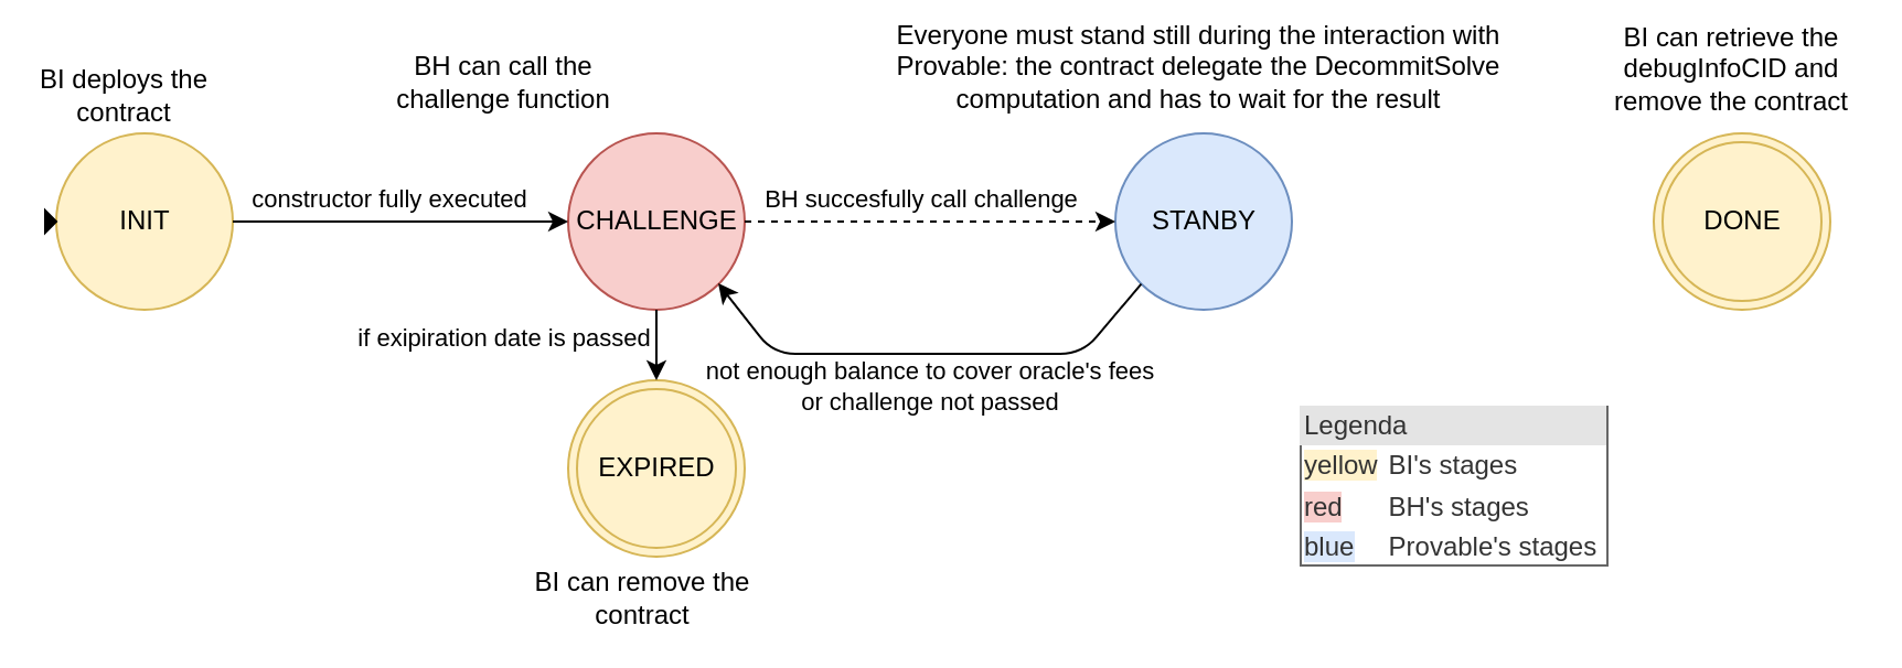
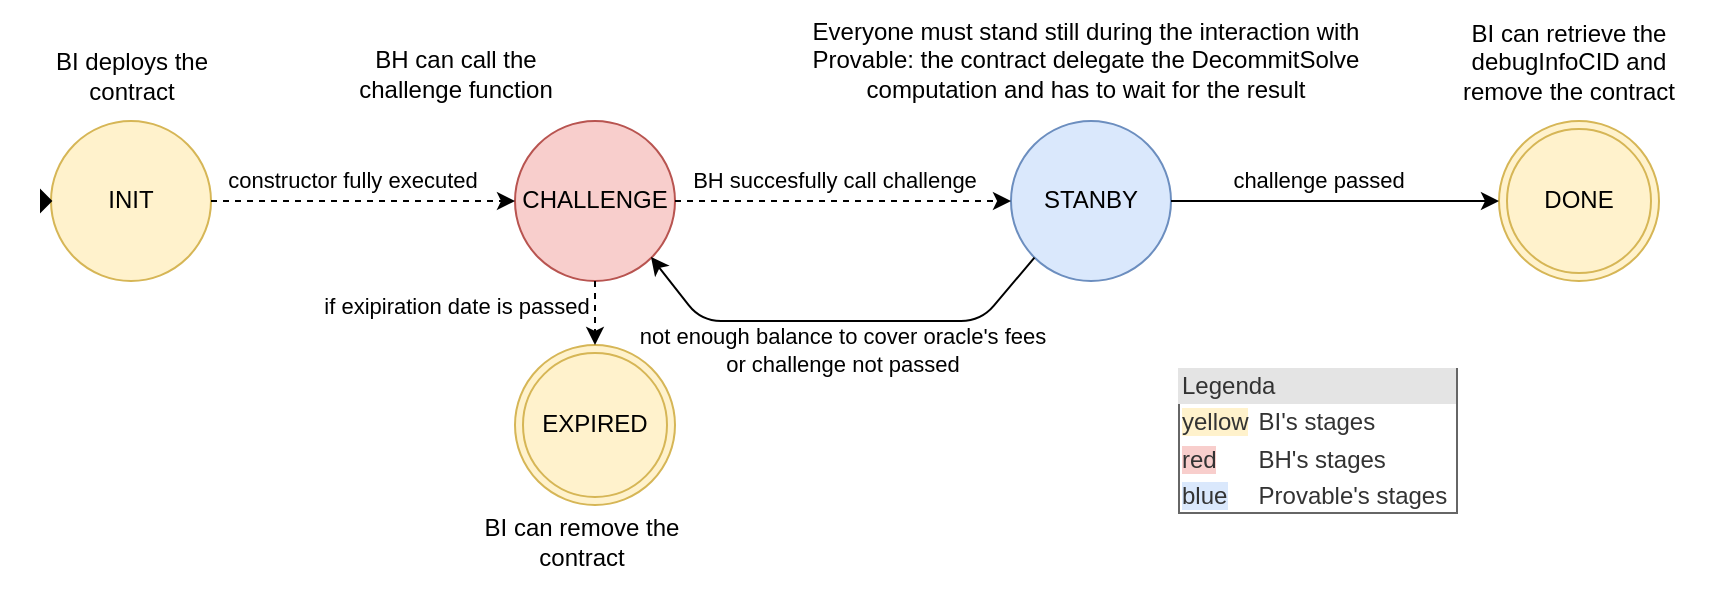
  <mxCell id="0" />
  <mxCell id="1" parent="0" />
  <mxCell id="2" value="INIT" style="shape=ellipse;html=1;dashed=0;whitespace=wrap;aspect=fixed;perimeter=ellipsePerimeter;fillColor=#fff2cc;strokeColor=#d6b656;" parent="1" vertex="1"><mxGeometry x="25" y="60" width="80" height="80" as="geometry" /></mxCell>
  <mxCell id="3" value="CHALLENGE" style="shape=ellipse;html=1;dashed=0;whitespace=wrap;aspect=fixed;perimeter=ellipsePerimeter;fillColor=#f8cecc;strokeColor=#b85450;" parent="1" vertex="1"><mxGeometry x="257" y="60" width="80" height="80" as="geometry" /></mxCell>
  <mxCell id="4" style="edgeStyle=orthogonalEdgeStyle;rounded=1;orthogonalLoop=1;jettySize=auto;html=1;exitX=0.5;exitY=1;exitDx=0;exitDy=0;" edge="1" parent="1" source="5"><mxGeometry relative="1" as="geometry"><mxPoint x="545.103" y="140.034" as="targetPoint" /></mxGeometry></mxCell>
  <mxCell id="5" value="STANBY" style="shape=ellipse;html=1;dashed=0;whitespace=wrap;aspect=fixed;perimeter=ellipsePerimeter;fillColor=#dae8fc;strokeColor=#6c8ebf;" parent="1" vertex="1"><mxGeometry x="505" y="60" width="80" height="80" as="geometry" /></mxCell>
  <mxCell id="6" value="DONE" style="ellipse;shape=doubleEllipse;html=1;dashed=0;whitespace=wrap;aspect=fixed;fillColor=#fff2cc;strokeColor=#d6b656;" parent="1" vertex="1"><mxGeometry x="749" y="60" width="80" height="80" as="geometry" /></mxCell>
- <mxCell id="7" value="constructor fully executed" style="endArrow=classic;html=1;exitX=1;exitY=0.5;exitDx=0;exitDy=0;entryX=0;entryY=0.5;entryDx=0;entryDy=0;" parent="1" source="2" target="3" edge="1"><mxGeometry x="-0.067" y="10" width="50" height="50" relative="1" as="geometry"><mxPoint x="65" y="210" as="sourcePoint" /><mxPoint x="115" y="160" as="targetPoint" /><mxPoint as="offset" /></mxGeometry></mxCell>
+ <mxCell id="7" value="constructor fully executed" style="endArrow=classic;html=1;exitX=1;exitY=0.5;exitDx=0;exitDy=0;entryX=0;entryY=0.5;entryDx=0;entryDy=0;dashed=1;" parent="1" source="2" target="3" edge="1"><mxGeometry x="-0.067" y="10" width="50" height="50" relative="1" as="geometry"><mxPoint x="65" y="210" as="sourcePoint" /><mxPoint x="115" y="160" as="targetPoint" /><mxPoint as="offset" /></mxGeometry></mxCell>
  <mxCell id="8" value="BH succesfully call challenge" style="endArrow=classic;html=1;exitX=1;exitY=0.5;exitDx=0;exitDy=0;entryX=0;entryY=0.5;entryDx=0;entryDy=0;dashed=1;" parent="1" source="3" target="5" edge="1"><mxGeometry x="-0.048" y="10" width="50" height="50" relative="1" as="geometry"><mxPoint x="65" y="210" as="sourcePoint" /><mxPoint x="115" y="160" as="targetPoint" /><Array as="points" /><mxPoint as="offset" /></mxGeometry></mxCell>
+ <mxCell id="9" value="challenge passed" style="endArrow=classic;html=1;exitX=1;exitY=0.5;exitDx=0;exitDy=0;entryX=0;entryY=0.5;entryDx=0;entryDy=0;" parent="1" source="5" target="6" edge="1"><mxGeometry x="-0.1" y="10" width="50" height="50" relative="1" as="geometry"><mxPoint x="75" y="220" as="sourcePoint" /><mxPoint x="125" y="170" as="targetPoint" /><mxPoint as="offset" /></mxGeometry></mxCell>
  <mxCell id="10" value="" style="triangle;html=1;labelBackgroundColor=#000000;labelBorderColor=#000000;whiteSpace=wrap;fillColor=#000000;" parent="1" vertex="1"><mxGeometry x="20" y="95" width="5" height="10" as="geometry" /></mxCell>
- <mxCell id="11" value="BI deploys the contract" style="text;html=1;strokeColor=none;fillColor=none;align=center;verticalAlign=middle;whiteSpace=wrap;rounded=0;labelBackgroundColor=#FFFFFF;" parent="1" vertex="1"><mxGeometry x="16" y="33" width="80" height="20" as="geometry" /></mxCell>
+ <mxCell id="11" value="BI deploys the contract" style="text;html=1;strokeColor=none;fillColor=none;align=center;verticalAlign=middle;whiteSpace=wrap;rounded=0;labelBackgroundColor=#FFFFFF;" parent="1" vertex="1"><mxGeometry x="26" y="28" width="80" height="20" as="geometry" /></mxCell>
  <mxCell id="12" value="BH can call the challenge function" style="text;html=1;strokeColor=none;fillColor=none;align=center;verticalAlign=middle;whiteSpace=wrap;rounded=0;labelBackgroundColor=#FFFFFF;" parent="1" vertex="1"><mxGeometry x="178" y="27" width="100" height="20" as="geometry" /></mxCell>
  <mxCell id="13" value="Everyone must stand still during the interaction with Provable: the contract delegate the DecommitSolve computation and has to wait for the result" style="text;html=1;strokeColor=none;fillColor=none;align=center;verticalAlign=middle;whiteSpace=wrap;rounded=0;labelBackgroundColor=#FFFFFF;" parent="1" vertex="1"><mxGeometry x="403" y="20" width="280" height="20" as="geometry" /></mxCell>
  <mxCell id="14" value="not enough balance to cover oracle's fees &lt;br&gt;or challenge not passed" style="endArrow=classic;html=1;exitX=0;exitY=1;exitDx=0;exitDy=0;rounded=1;" parent="1" source="5" edge="1"><mxGeometry x="-0.005" y="15" width="50" height="50" relative="1" as="geometry"><mxPoint x="498" y="135" as="sourcePoint" /><mxPoint x="325" y="128" as="targetPoint" /><Array as="points"><mxPoint x="490" y="160" /><mxPoint x="350" y="160" /></Array><mxPoint as="offset" /></mxGeometry></mxCell>
  <mxCell id="15" value="&lt;span style=&quot;color: rgba(0 , 0 , 0 , 0) ; font-family: monospace ; font-size: 0px&quot;&gt;%3CmxGraphModel%3E%3Croot%3E%3CmxCell%20id%3D%220%22%2F%3E%3CmxCell%20id%3D%221%22%20parent%3D%220%22%2F%3E%3CmxCell%20id%3D%222%22%20value%3D%22BI%20deploys%20the%20contract%22%20style%3D%22text%3Bhtml%3D1%3BstrokeColor%3Dnone%3BfillColor%3Dnone%3Balign%3Dcenter%3BverticalAlign%3Dmiddle%3BwhiteSpace%3Dwrap%3Brounded%3D0%3BlabelBackgroundColor%3D%23FFFFFF%3B%22%20vertex%3D%221%22%20parent%3D%221%22%3E%3CmxGeometry%20x%3D%2240%22%20y%3D%22180%22%20width%3D%2280%22%20height%3D%2220%22%20as%3D%22geometry%22%2F%3E%3C%2FmxCell%3E%3C%2Froot%3E%3C%2FmxGraphModel%3E&lt;/span&gt;" style="text;html=1;align=center;verticalAlign=middle;resizable=0;points=[];autosize=1;" parent="1" vertex="1"><mxGeometry x="160" y="237" width="20" height="20" as="geometry" /></mxCell>
  <mxCell id="16" style="edgeStyle=orthogonalEdgeStyle;rounded=0;orthogonalLoop=1;jettySize=auto;html=1;exitX=0.5;exitY=1;exitDx=0;exitDy=0;" parent="1" source="11" target="11" edge="1"><mxGeometry relative="1" as="geometry" /></mxCell>
  <mxCell id="17" value="EXPIRED" style="ellipse;shape=doubleEllipse;html=1;dashed=0;whitespace=wrap;aspect=fixed;fillColor=#fff2cc;strokeColor=#d6b656;" parent="1" vertex="1"><mxGeometry x="257" y="172" width="80" height="80" as="geometry" /></mxCell>
- <mxCell id="18" value="if exipiration date is passed" style="endArrow=classic;html=1;entryX=0.5;entryY=0;entryDx=0;entryDy=0;exitX=0.5;exitY=1;exitDx=0;exitDy=0;" parent="1" source="3" target="17" edge="1"><mxGeometry x="-0.188" y="-69" width="50" height="50" relative="1" as="geometry"><mxPoint x="315" y="150" as="sourcePoint" /><mxPoint x="305" y="170" as="targetPoint" /><Array as="points" /><mxPoint as="offset" /></mxGeometry></mxCell>
+ <mxCell id="18" value="if exipiration date is passed" style="endArrow=classic;html=1;entryX=0.5;entryY=0;entryDx=0;entryDy=0;exitX=0.5;exitY=1;exitDx=0;exitDy=0;dashed=1;" parent="1" source="3" target="17" edge="1"><mxGeometry x="-0.188" y="-69" width="50" height="50" relative="1" as="geometry"><mxPoint x="315" y="150" as="sourcePoint" /><mxPoint x="305" y="170" as="targetPoint" /><Array as="points" /><mxPoint as="offset" /></mxGeometry></mxCell>
  <mxCell id="19" value="BI can remove the contract" style="text;html=1;strokeColor=none;fillColor=none;align=center;verticalAlign=middle;whiteSpace=wrap;rounded=0;labelBackgroundColor=#FFFFFF;" parent="1" vertex="1"><mxGeometry x="236" y="261" width="110" height="20" as="geometry" /></mxCell>
  <mxCell id="20" value="BI can retrieve the debugInfoCID and remove the contract" style="text;html=1;align=center;verticalAlign=middle;whiteSpace=wrap;rounded=0;labelBackgroundColor=#FFFFFF;fillColor=none;" parent="1" vertex="1"><mxGeometry x="729" y="26" width="111" height="9" as="geometry" /></mxCell>
  <mxCell id="21" value="&lt;div style=&quot;box-sizing: border-box ; width: 100% ; background: #e4e4e4 ; padding: 2px&quot;&gt;Legenda&lt;/div&gt;&lt;table style=&quot;width: 100% ; font-size: 1em&quot; cellpadding=&quot;2&quot; cellspacing=&quot;0&quot;&gt;&lt;tbody&gt;&lt;tr&gt;&lt;td&gt;&lt;span style=&quot;background-color: rgb(255 , 242 , 204)&quot;&gt;yellow&lt;/span&gt;&lt;/td&gt;&lt;td&gt;BI's stages&lt;/td&gt;&lt;/tr&gt;&lt;tr&gt;&lt;td&gt;&lt;span style=&quot;background-color: rgb(248 , 206 , 204)&quot;&gt;red&lt;/span&gt;&lt;/td&gt;&lt;td&gt;BH's stages&lt;/td&gt;&lt;/tr&gt;&lt;tr&gt;&lt;td&gt;&lt;span style=&quot;background-color: rgb(218 , 232 , 252)&quot;&gt;blue&lt;/span&gt;&lt;/td&gt;&lt;td&gt;Provable's stages&lt;/td&gt;&lt;/tr&gt;&lt;/tbody&gt;&lt;/table&gt;" style="verticalAlign=top;align=left;overflow=fill;html=1;fillColor=#FFFFFF;strokeColor=#666666;fontColor=#333333;" parent="1" vertex="1"><mxGeometry x="589" y="184" width="139" height="72" as="geometry" /></mxCell>
  <mxCell id="22" style="edgeStyle=orthogonalEdgeStyle;rounded=1;orthogonalLoop=1;jettySize=auto;html=1;exitX=0.5;exitY=1;exitDx=0;exitDy=0;" edge="1" parent="1" source="20" target="20"><mxGeometry relative="1" as="geometry" /></mxCell>
